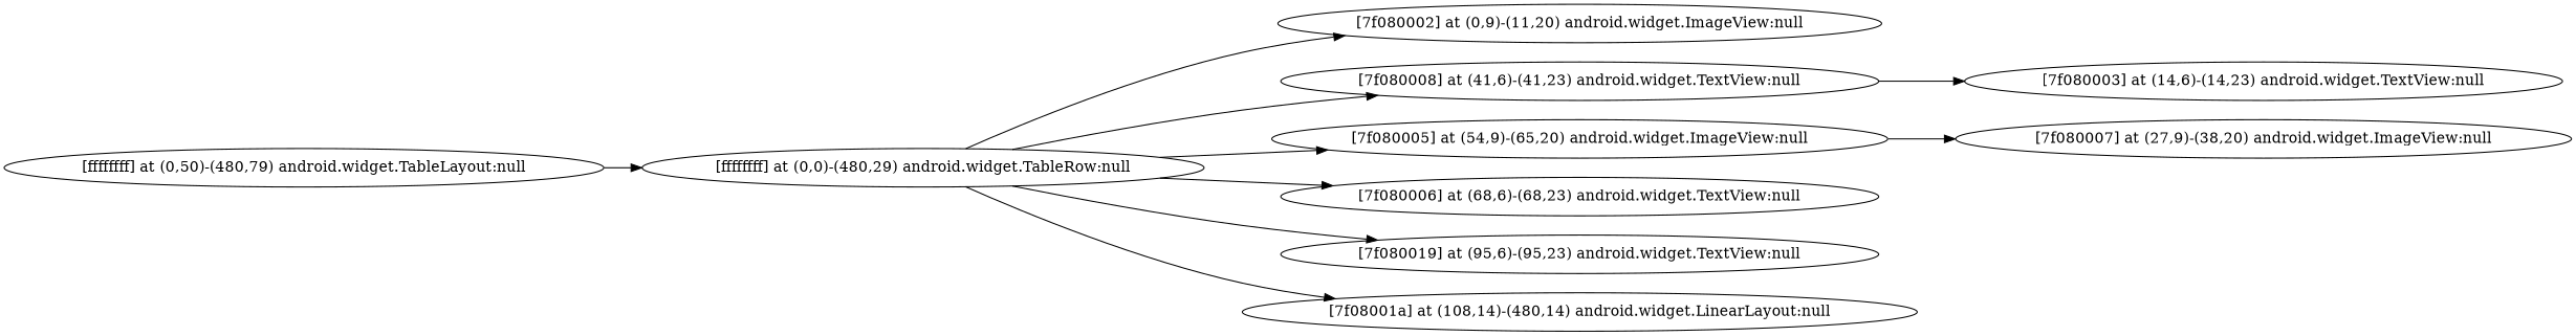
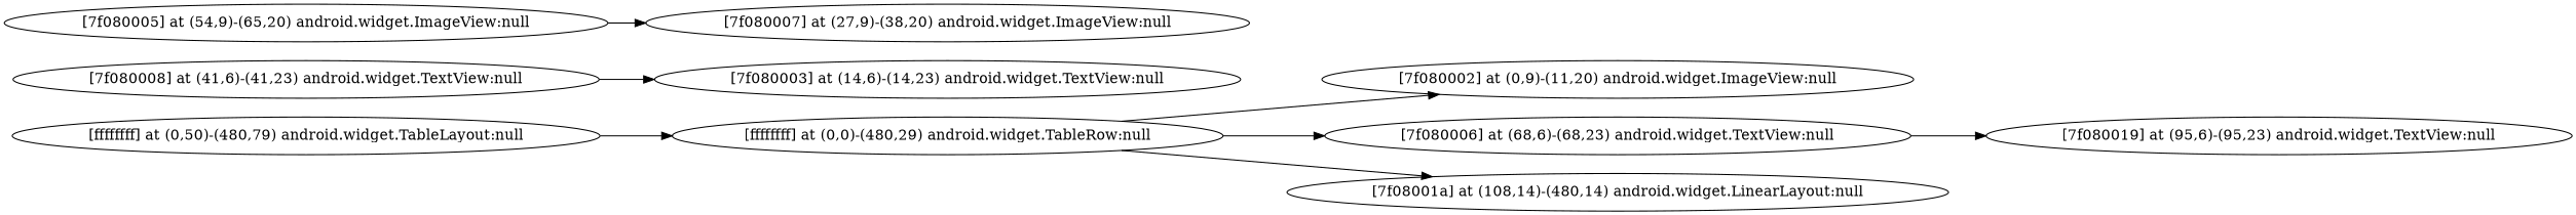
  strict digraph {
    rankdir=LR
    n1 [label="[ffffffff] at (0,50)-(480,79) android.widget.TableLayout:null"]
    n2 [label="[ffffffff] at (0,0)-(480,29) android.widget.TableRow:null"]
    n3 [label="[7f080002] at (0,9)-(11,20) android.widget.ImageView:null"]
    n4 [label="[7f080008] at (41,6)-(41,23) android.widget.TextView:null"]
    n5 [label="[7f080005] at (54,9)-(65,20) android.widget.ImageView:null"]
    n6 [label="[7f080006] at (68,6)-(68,23) android.widget.TextView:null"]
    n7 [label="[7f080019] at (95,6)-(95,23) android.widget.TextView:null"]
    n8 [label="[7f08001a] at (108,14)-(480,14) android.widget.LinearLayout:null"]
    n9 [label="[7f080003] at (14,6)-(14,23) android.widget.TextView:null"]
    n10 [label="[7f080007] at (27,9)-(38,20) android.widget.ImageView:null"]
    n1 -> n2
    n2 -> n3
-   n2 -> n4
-   n2 -> n5
    n2 -> n6
-   n2 -> n7
+   n6 -> n7
    n2 -> n8
    n4 -> n9
    n5 -> n10
  }
